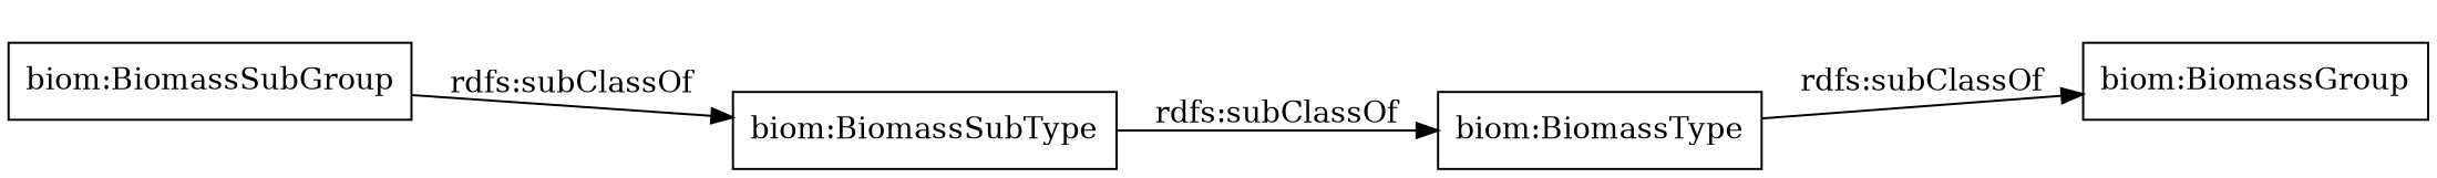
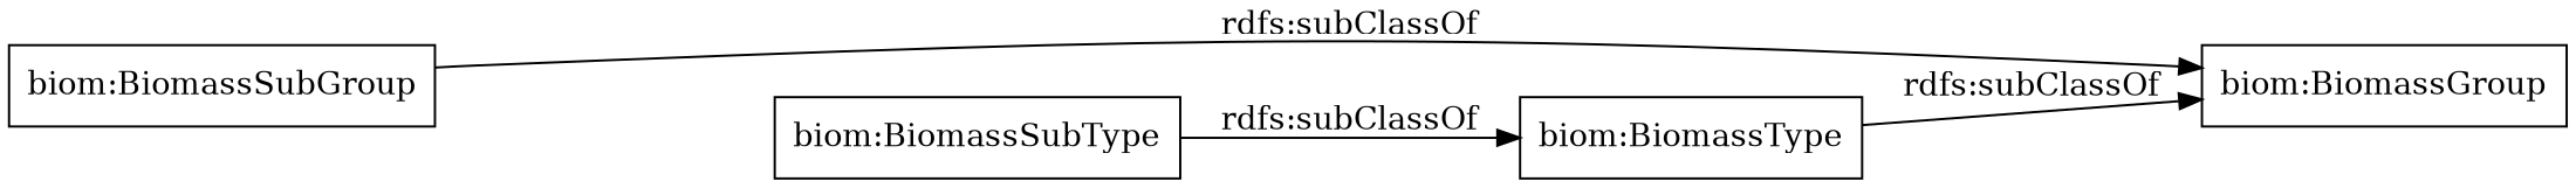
  digraph {
    rankdir=LR
    node [color=black shape=rectangle]
    "biom:BiomassType"
    "biom:BiomassGroup"
    "biom:BiomassSubGroup"
    "biom:BiomassSubType"
    "biom:BiomassType" -> "biom:BiomassGroup" [label="rdfs:subClassOf"]
-   "biom:BiomassSubGroup" -> "biom:BiomassSubType" [label="rdfs:subClassOf"]
+   "biom:BiomassSubGroup" -> "biom:BiomassGroup" [label="rdfs:subClassOf"]
    "biom:BiomassSubType" -> "biom:BiomassType" [label="rdfs:subClassOf"]
  }
